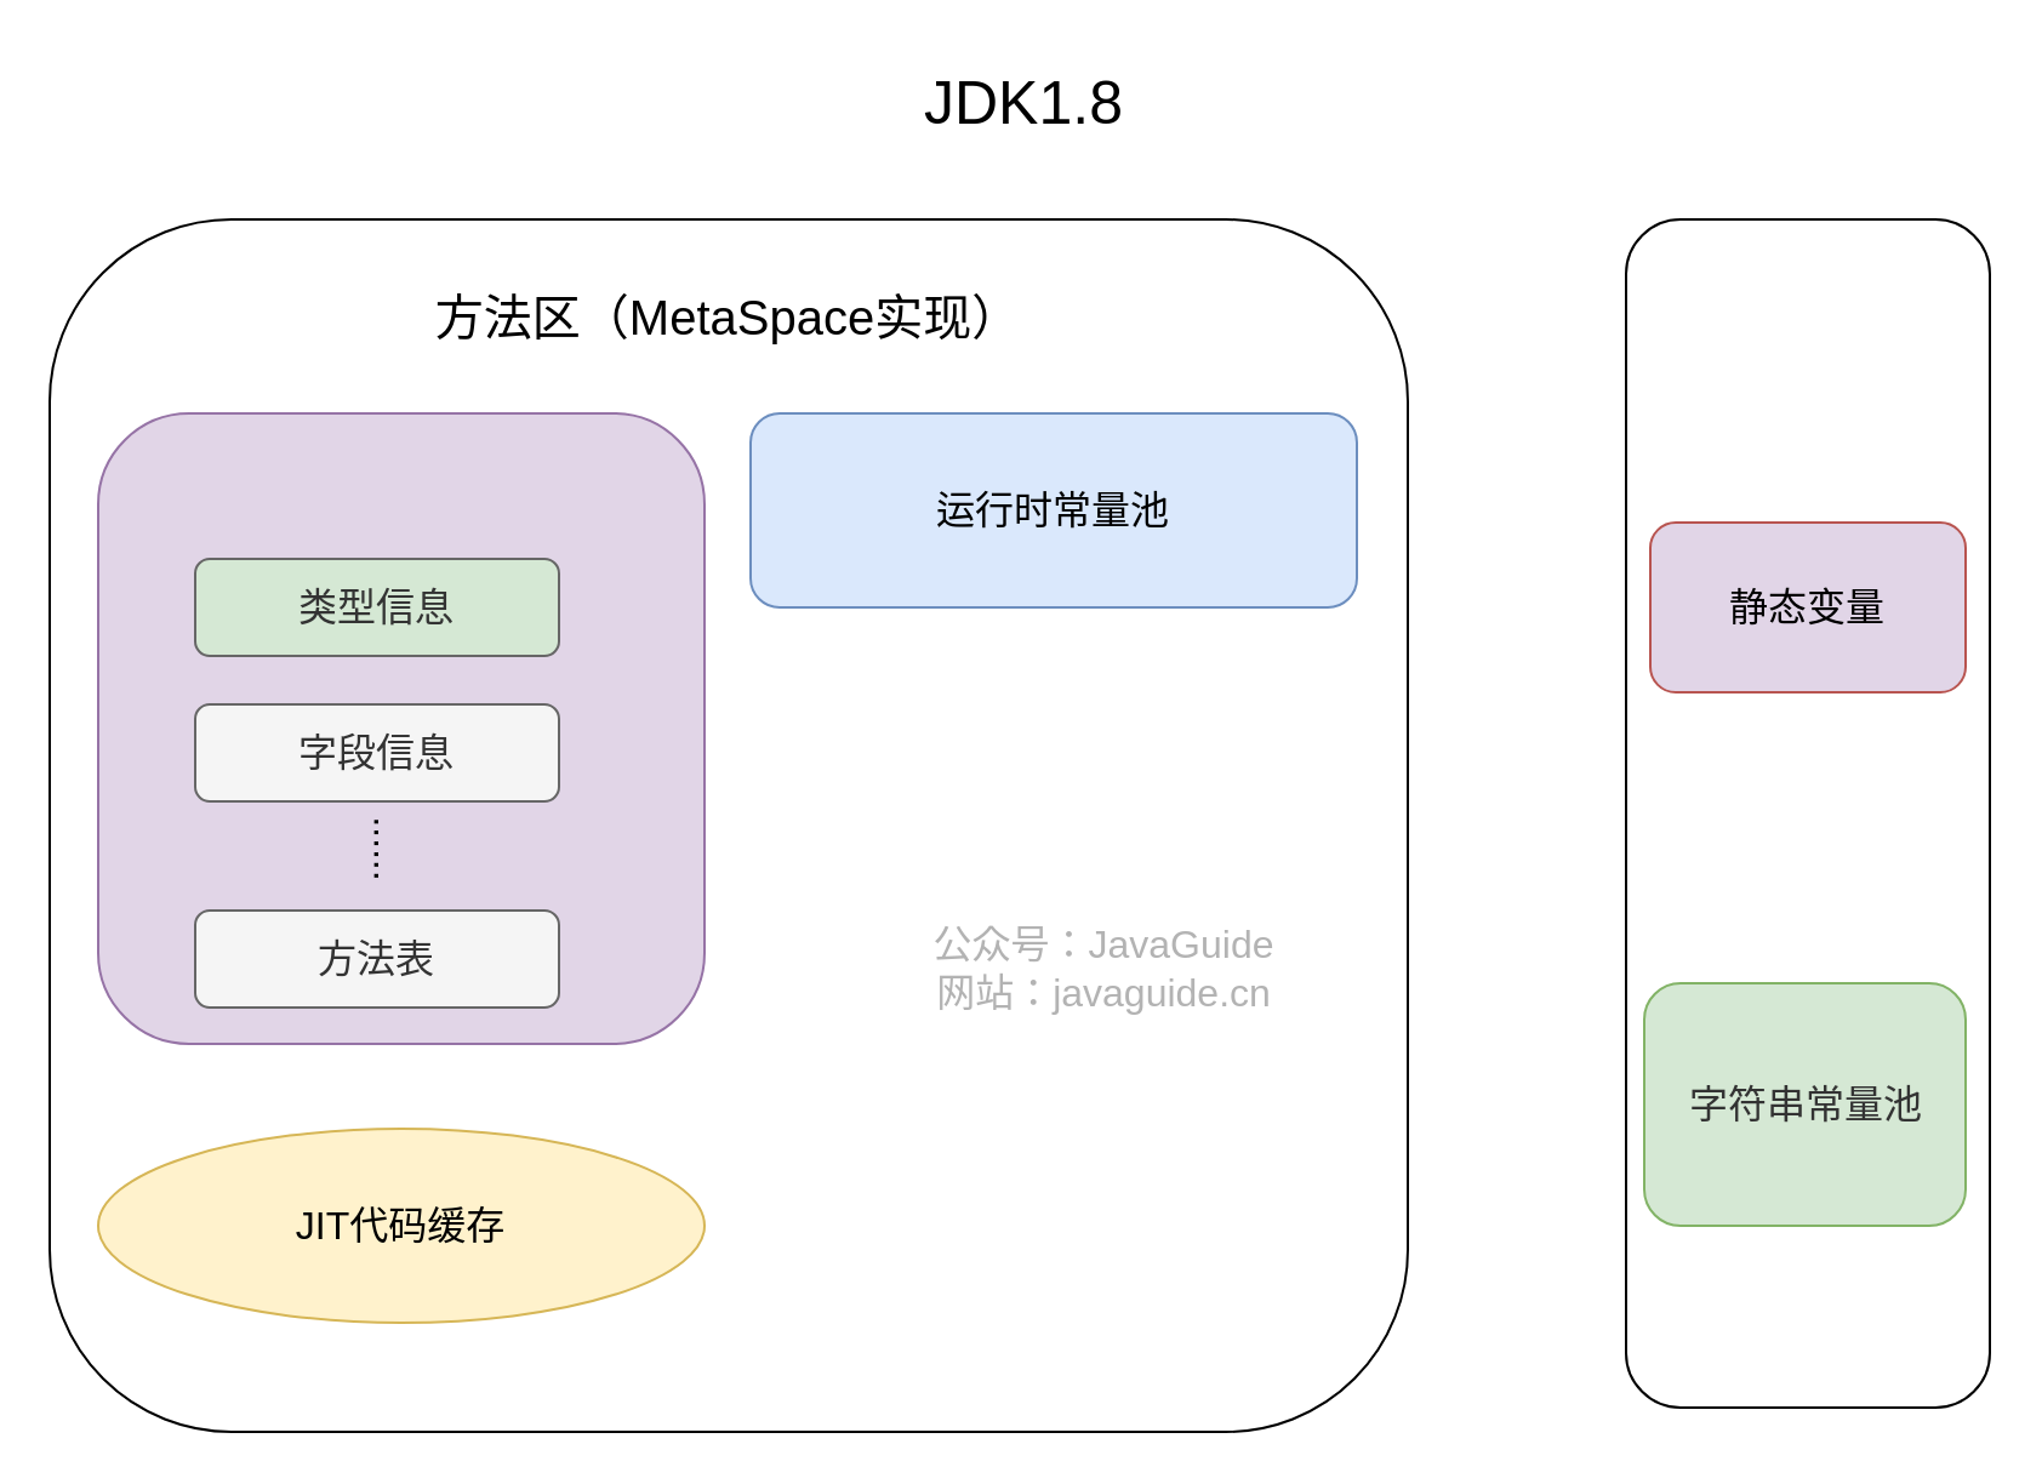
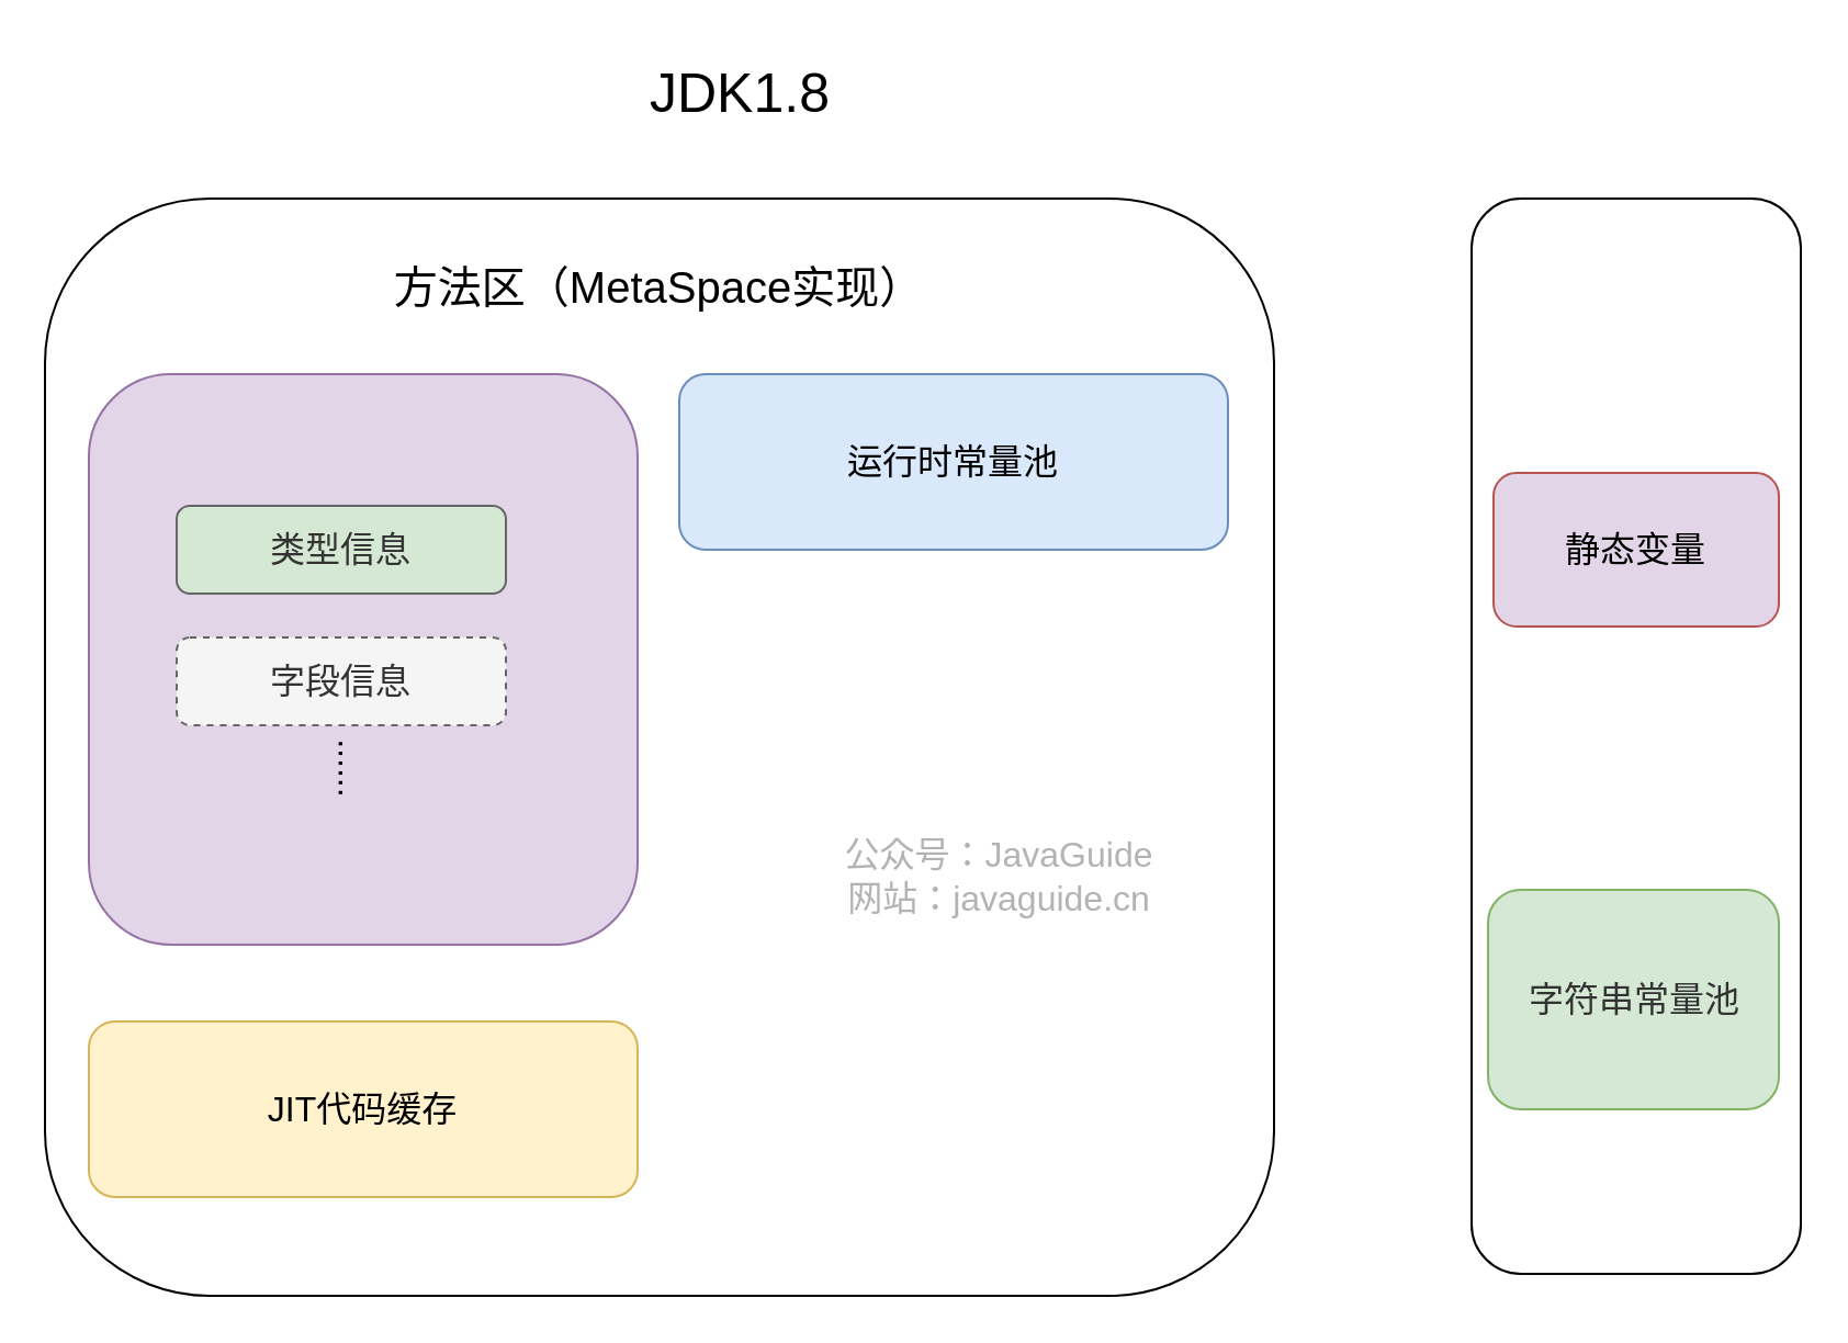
  <mxCell id="0" />
  <mxCell id="1" parent="0" />
  <mxCell id="2" value="" style="rounded=1;whiteSpace=wrap;html=1;sketch=0;fontSize=16;glass=0;shadow=0;" parent="1" vertex="1"><mxGeometry x="20" y="90" width="560" height="500" as="geometry" /></mxCell>
  <mxCell id="3" value="" style="rounded=1;whiteSpace=wrap;html=1;sketch=0;fontSize=16;" parent="1" vertex="1"><mxGeometry x="670" y="90" width="150" height="490" as="geometry" /></mxCell>
  <mxCell id="4" value="静态变量" style="rounded=1;whiteSpace=wrap;html=1;fillColor=#e1d5e7;strokeColor=#b85450;sketch=0;fontSize=16;" parent="1" vertex="1"><mxGeometry x="680" y="215" width="130" height="70" as="geometry" /></mxCell>
  <mxCell id="5" value="&lt;span style=&quot;color: rgb(51, 51, 51); font-size: 16px;&quot;&gt;字符串常量池&lt;/span&gt;" style="rounded=1;whiteSpace=wrap;html=1;fillColor=#d5e8d4;strokeColor=#82b366;sketch=0;fontSize=16;" parent="1" vertex="1"><mxGeometry x="677.5" y="405" width="132.5" height="100" as="geometry" /></mxCell>
  <mxCell id="6" value="" style="rounded=1;whiteSpace=wrap;html=1;fillColor=#dae8fc;strokeColor=#6c8ebf;sketch=0;fontSize=16;glass=0;shadow=0;" parent="1" vertex="1"><mxGeometry x="309" y="170" width="250" height="80" as="geometry" /></mxCell>
  <mxCell id="7" value="运行时常量池" style="text;html=1;strokeColor=none;fillColor=none;align=center;verticalAlign=middle;whiteSpace=wrap;rounded=1;fontSize=16;sketch=0;glass=0;shadow=0;" parent="1" vertex="1"><mxGeometry x="294" y="200" width="280" height="20" as="geometry" /></mxCell>
- <mxCell id="8" value="JIT代码缓存" style="ellipse;whiteSpace=wrap;html=1;fillColor=#fff2cc;strokeColor=#d6b656;sketch=0;fontSize=16;glass=0;shadow=0;" parent="1" vertex="1"><mxGeometry x="40" y="465" width="250" height="80" as="geometry" /></mxCell>
+ <mxCell id="8" value="JIT代码缓存" style="rounded=1;whiteSpace=wrap;html=1;fillColor=#fff2cc;strokeColor=#d6b656;sketch=0;fontSize=16;glass=0;shadow=0;" parent="1" vertex="1"><mxGeometry x="40" y="465" width="250" height="80" as="geometry" /></mxCell>
  <mxCell id="9" value="" style="rounded=1;whiteSpace=wrap;html=1;fillColor=#e1d5e7;strokeColor=#9673a6;sketch=0;fontSize=16;glass=0;shadow=0;" parent="1" vertex="1"><mxGeometry x="40" y="170" width="250" height="260" as="geometry" /></mxCell>
  <mxCell id="10" value="类型信息" style="rounded=1;whiteSpace=wrap;html=1;fillColor=#d5e8d4;strokeColor=#666666;sketch=0;fontSize=16;fontColor=#333333;glass=0;shadow=0;" parent="1" vertex="1"><mxGeometry x="80" y="230" width="150" height="40" as="geometry" /></mxCell>
- <mxCell id="11" value="字段信息" style="rounded=1;whiteSpace=wrap;html=1;fillColor=#f5f5f5;strokeColor=#666666;sketch=0;fontSize=16;fontColor=#333333;glass=0;shadow=0;" parent="1" vertex="1"><mxGeometry x="80" y="290" width="150" height="40" as="geometry" /></mxCell>
- <mxCell id="12" value="方法表" style="rounded=1;whiteSpace=wrap;html=1;fillColor=#f5f5f5;strokeColor=#666666;sketch=0;fontSize=16;fontColor=#333333;glass=0;shadow=0;" parent="1" vertex="1"><mxGeometry x="80" y="375" width="150" height="40" as="geometry" /></mxCell>
+ <mxCell id="11" value="字段信息" style="rounded=1;whiteSpace=wrap;html=1;fillColor=#f5f5f5;strokeColor=#666666;sketch=0;fontSize=16;fontColor=#333333;glass=0;shadow=0;dashed=1;" parent="1" vertex="1"><mxGeometry x="80" y="290" width="150" height="40" as="geometry" /></mxCell>
  <mxCell id="13" value="......" style="text;html=1;strokeColor=none;fillColor=none;align=center;verticalAlign=middle;whiteSpace=wrap;rounded=1;fontSize=16;horizontal=0;sketch=0;glass=1;shadow=0;" parent="1" vertex="1"><mxGeometry x="130" y="340" width="40" height="20" as="geometry" /></mxCell>
  <mxCell id="14" value="方法区（&lt;font style=&quot;font-size: 20px&quot;&gt;MetaSpace&lt;/font&gt;实现）" style="text;html=1;strokeColor=none;fillColor=none;align=center;verticalAlign=middle;whiteSpace=wrap;rounded=1;fontSize=20;sketch=0;glass=1;shadow=0;" parent="1" vertex="1"><mxGeometry x="150" y="120" width="300" height="20" as="geometry" /></mxCell>
- <mxCell id="15" value="&lt;span style=&quot;color: rgb(0 , 0 , 0) ; font-family: &amp;#34;helvetica&amp;#34; ; font-size: 25px ; font-style: normal ; font-weight: 400 ; letter-spacing: normal ; text-align: center ; text-indent: 0px ; text-transform: none ; word-spacing: 0px ; display: inline ; float: none&quot;&gt;JDK1.8&lt;/span&gt;" style="text;whiteSpace=wrap;html=1;sketch=0;rounded=1;" parent="1" vertex="1"><mxGeometry x="379" y="20" width="110" height="30" as="geometry" /></mxCell>
+ <mxCell id="15" value="&lt;span style=&quot;color: rgb(0 , 0 , 0) ; font-family: &amp;#34;helvetica&amp;#34; ; font-size: 25px ; font-style: normal ; font-weight: 400 ; letter-spacing: normal ; text-align: center ; text-indent: 0px ; text-transform: none ; word-spacing: 0px ; display: inline ; float: none&quot;&gt;JDK1.8&lt;/span&gt;" style="text;whiteSpace=wrap;html=1;sketch=0;rounded=1;" parent="1" vertex="1"><mxGeometry x="294" y="20" width="110" height="30" as="geometry" /></mxCell>
  <mxCell id="16" value="公众号：JavaGuide&lt;br style=&quot;font-size: 16px;&quot;&gt;网站：javaguide.cn" style="text;html=1;strokeColor=none;fillColor=none;align=center;verticalAlign=middle;whiteSpace=wrap;rounded=0;labelBackgroundColor=none;fontSize=16;fontColor=#B3B3B3;rotation=0;sketch=0;shadow=0;" parent="1" vertex="1"><mxGeometry x="370" y="375" width="170" height="47.5" as="geometry" /></mxCell>
